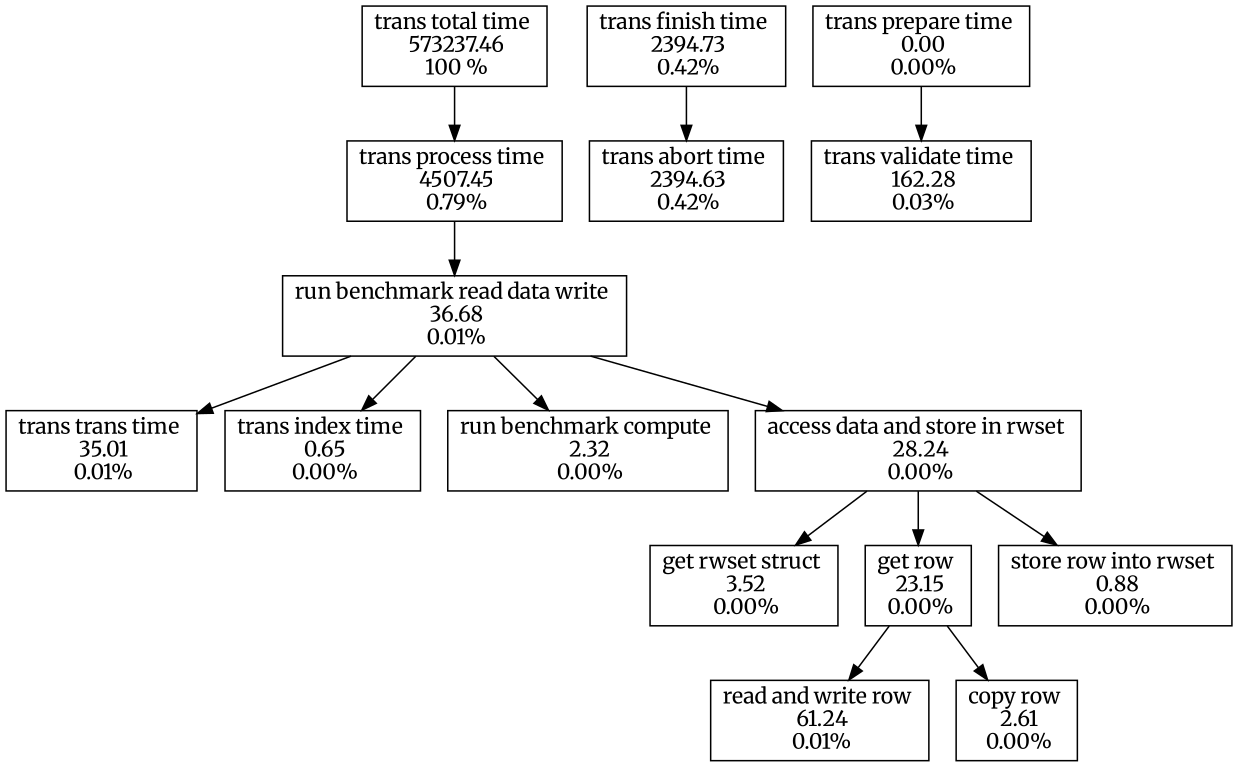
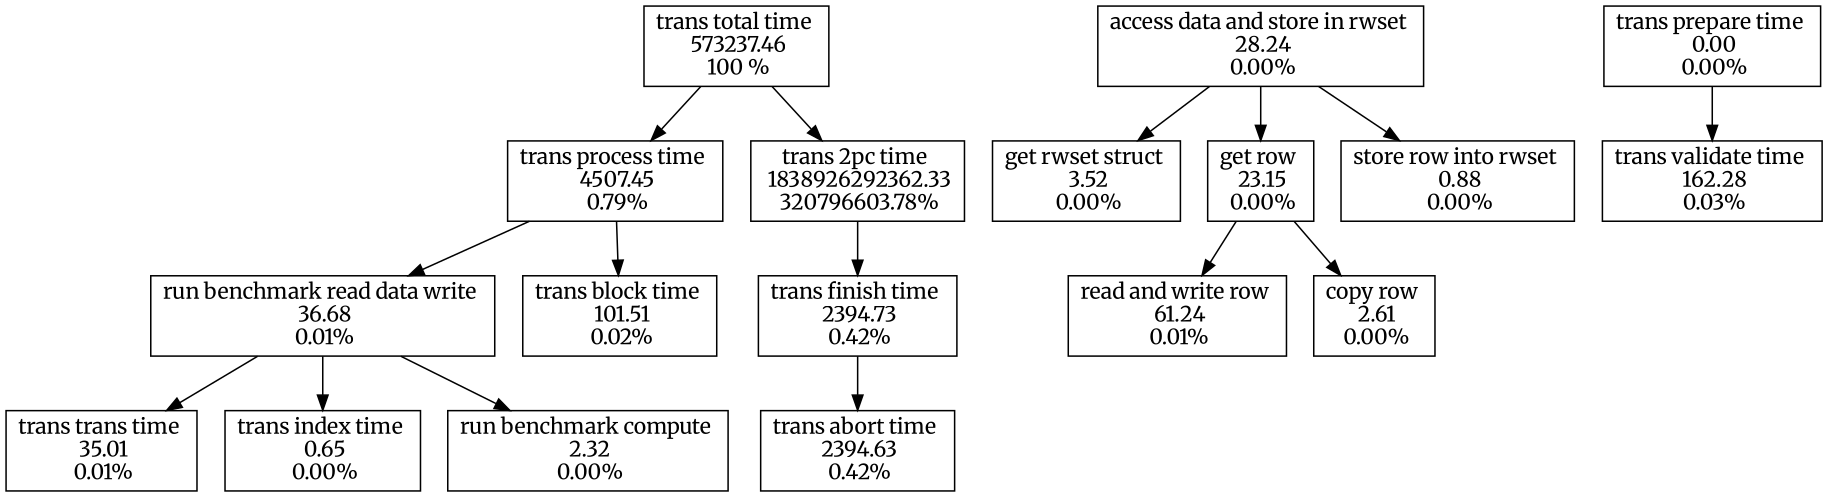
  digraph {
    fontname=Merriweather
    node [fontname=Merriweather shape=box]
    edge [fontname=Merriweather]
    n1 [label="trans total time \n 573237.46\n 100 %"]
    n2 [label="trans process time \n 4507.45\n 0.79%"]
+   n3 [label="trans 2pc time \n 1838926292362.33\n 320796603.78%"]
    n4 [label="run benchmark read data write \n 36.68\n 0.01%"]
+   n5 [label="trans block time \n 101.51\n 0.02%"]
    n6 [label="trans finish time \n 2394.73\n 0.42%"]
    n7 [label="trans trans time \n 35.01\n 0.01%"]
    n8 [label="trans index time \n 0.65\n 0.00%"]
    n9 [label="run benchmark compute \n 2.32\n 0.00%"]
    n10 [label="access data and store in rwset \n 28.24\n 0.00%"]
    n11 [label="get rwset struct \n 3.52\n 0.00%"]
    n12 [label="get row \n 23.15\n 0.00%"]
    n13 [label="store row into rwset \n 0.88\n 0.00%"]
    n14 [label="read and write row \n 61.24\n 0.01%"]
    n15 [label="copy row \n 2.61\n 0.00%"]
    n16 [label="trans prepare time \n 0.00\n 0.00%"]
    n17 [label="trans validate time \n 162.28\n 0.03%"]
    n18 [label="trans abort time \n 2394.63\n 0.42%"]
    n1 -> n2
+   n1 -> n3
    n2 -> n4
+   n2 -> n5
+   n3 -> n6
    n4 -> n7
    n4 -> n8
    n4 -> n9
-   n4 -> n10
    n6 -> n18
    n10 -> n11
    n10 -> n12
    n10 -> n13
    n12 -> n14
    n12 -> n15
    n16 -> n17
  }
